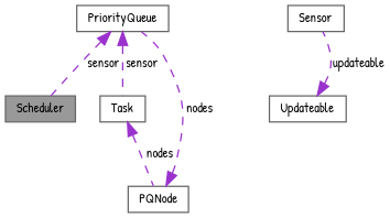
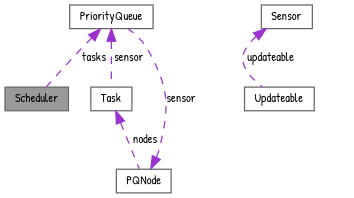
  digraph {
    fontname="Patrick Hand"
    node [color=gray40 fillcolor=white fontname="Patrick Hand" fontsize=10 shape=box style=filled]
    edge [color=darkorchid3 dir=back fontname="Patrick Hand" fontsize=10 labelfontname=Helvetica labelfontsize=10 style=dashed]
    n1 [fillcolor=grey60 fontcolor=black height=0.2 label=Scheduler width=0.4]
    n2 [height=0.2 label=PriorityQueue width=0.4]
    n3 [height=0.2 label=Task width=0.4]
    n4 [height=0.2 label=PQNode width=0.4]
    n5 [height=0.2 label=Sensor width=0.4]
    n6 [height=0.2 label=Updateable width=0.4]
-   n2 -> n1 [label=" sensor"]
+   n2 -> n1 [label=" tasks"]
    n2 -> n3 [label=" sensor"]
    n3 -> n4 [label=" nodes"]
-   n4 -> n2 [label=" nodes"]
-   n6 -> n5 [label=" updateable"]
+   n4 -> n2 [label=" sensor"]
+   n5 -> n6 [label=" updateable"]
  }
